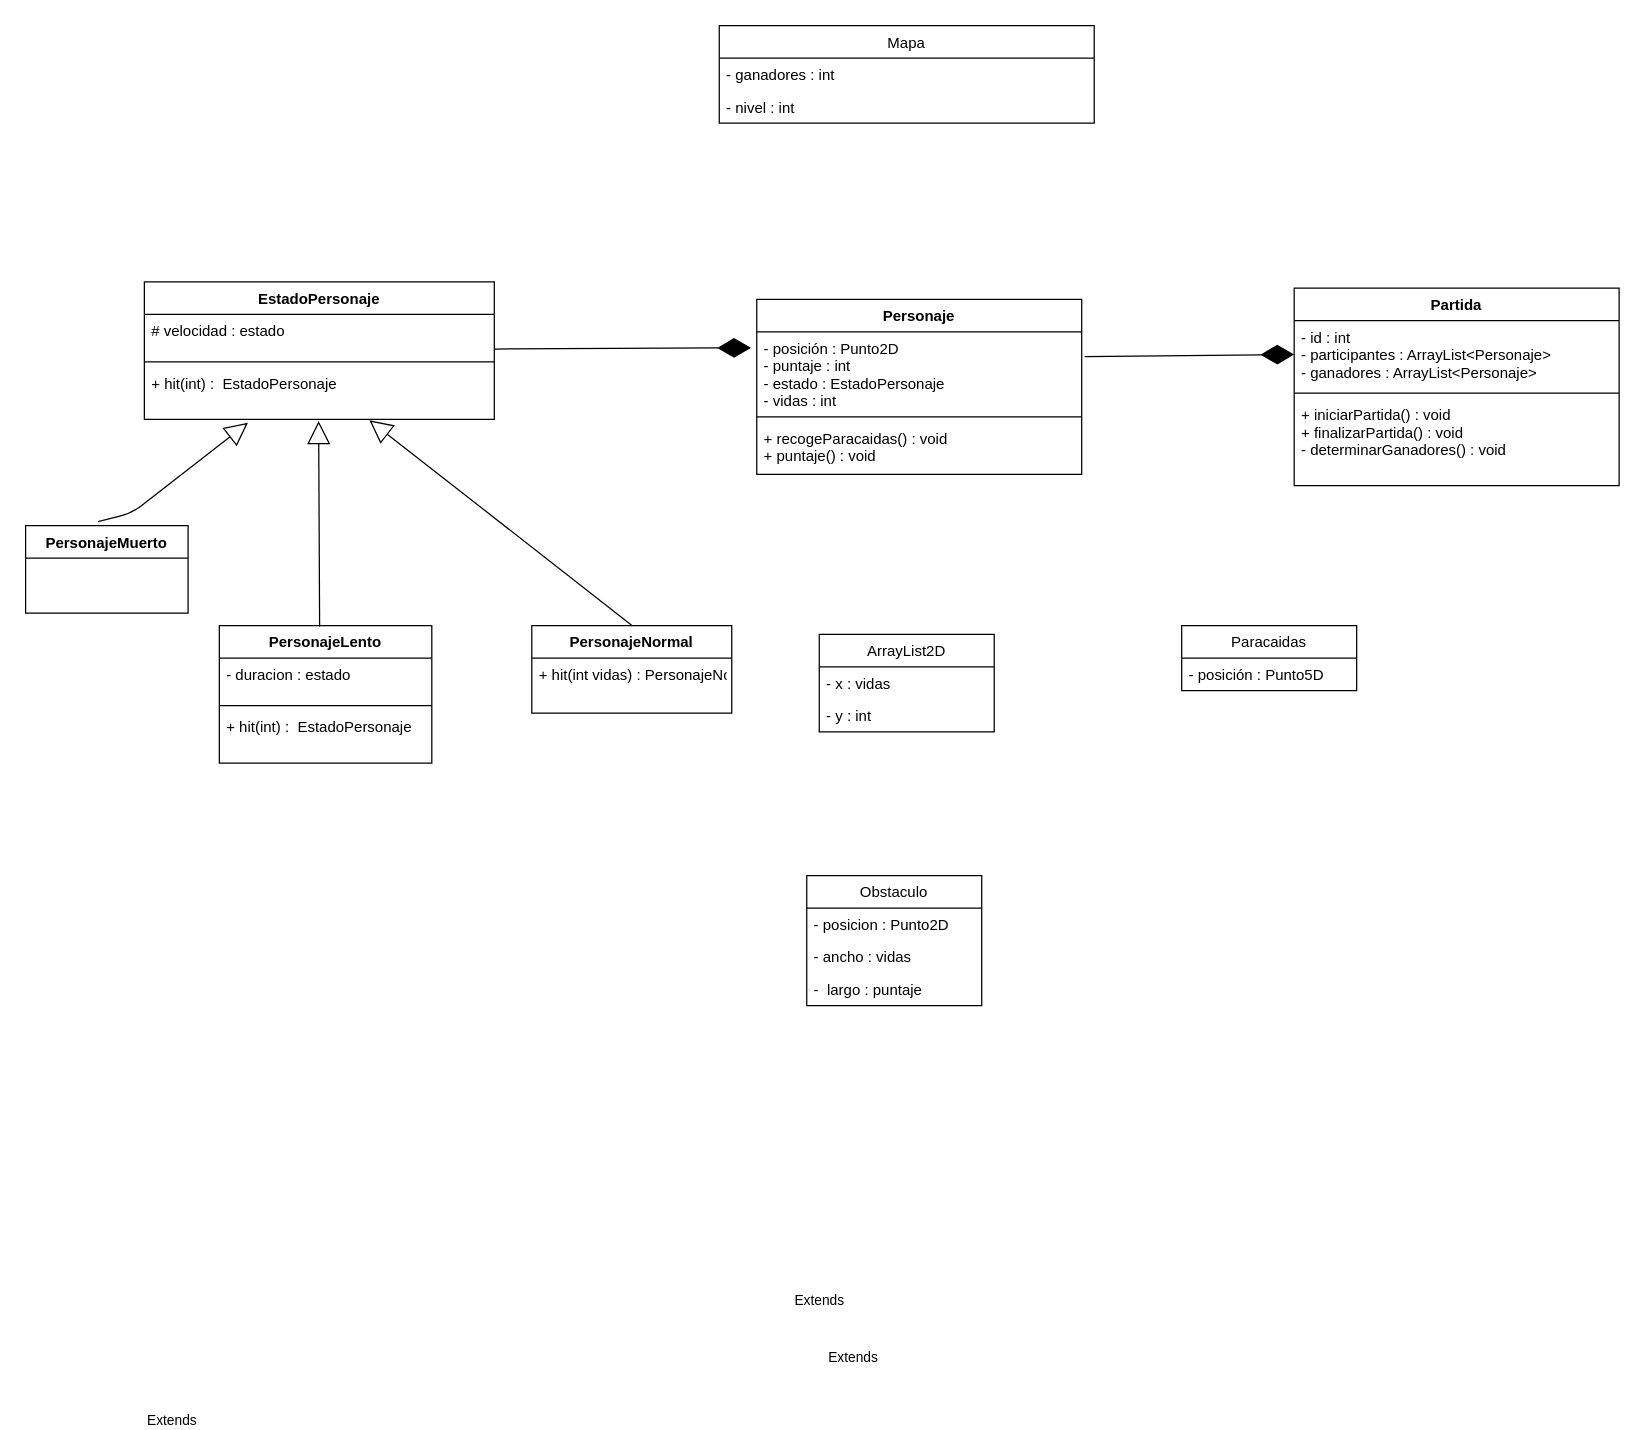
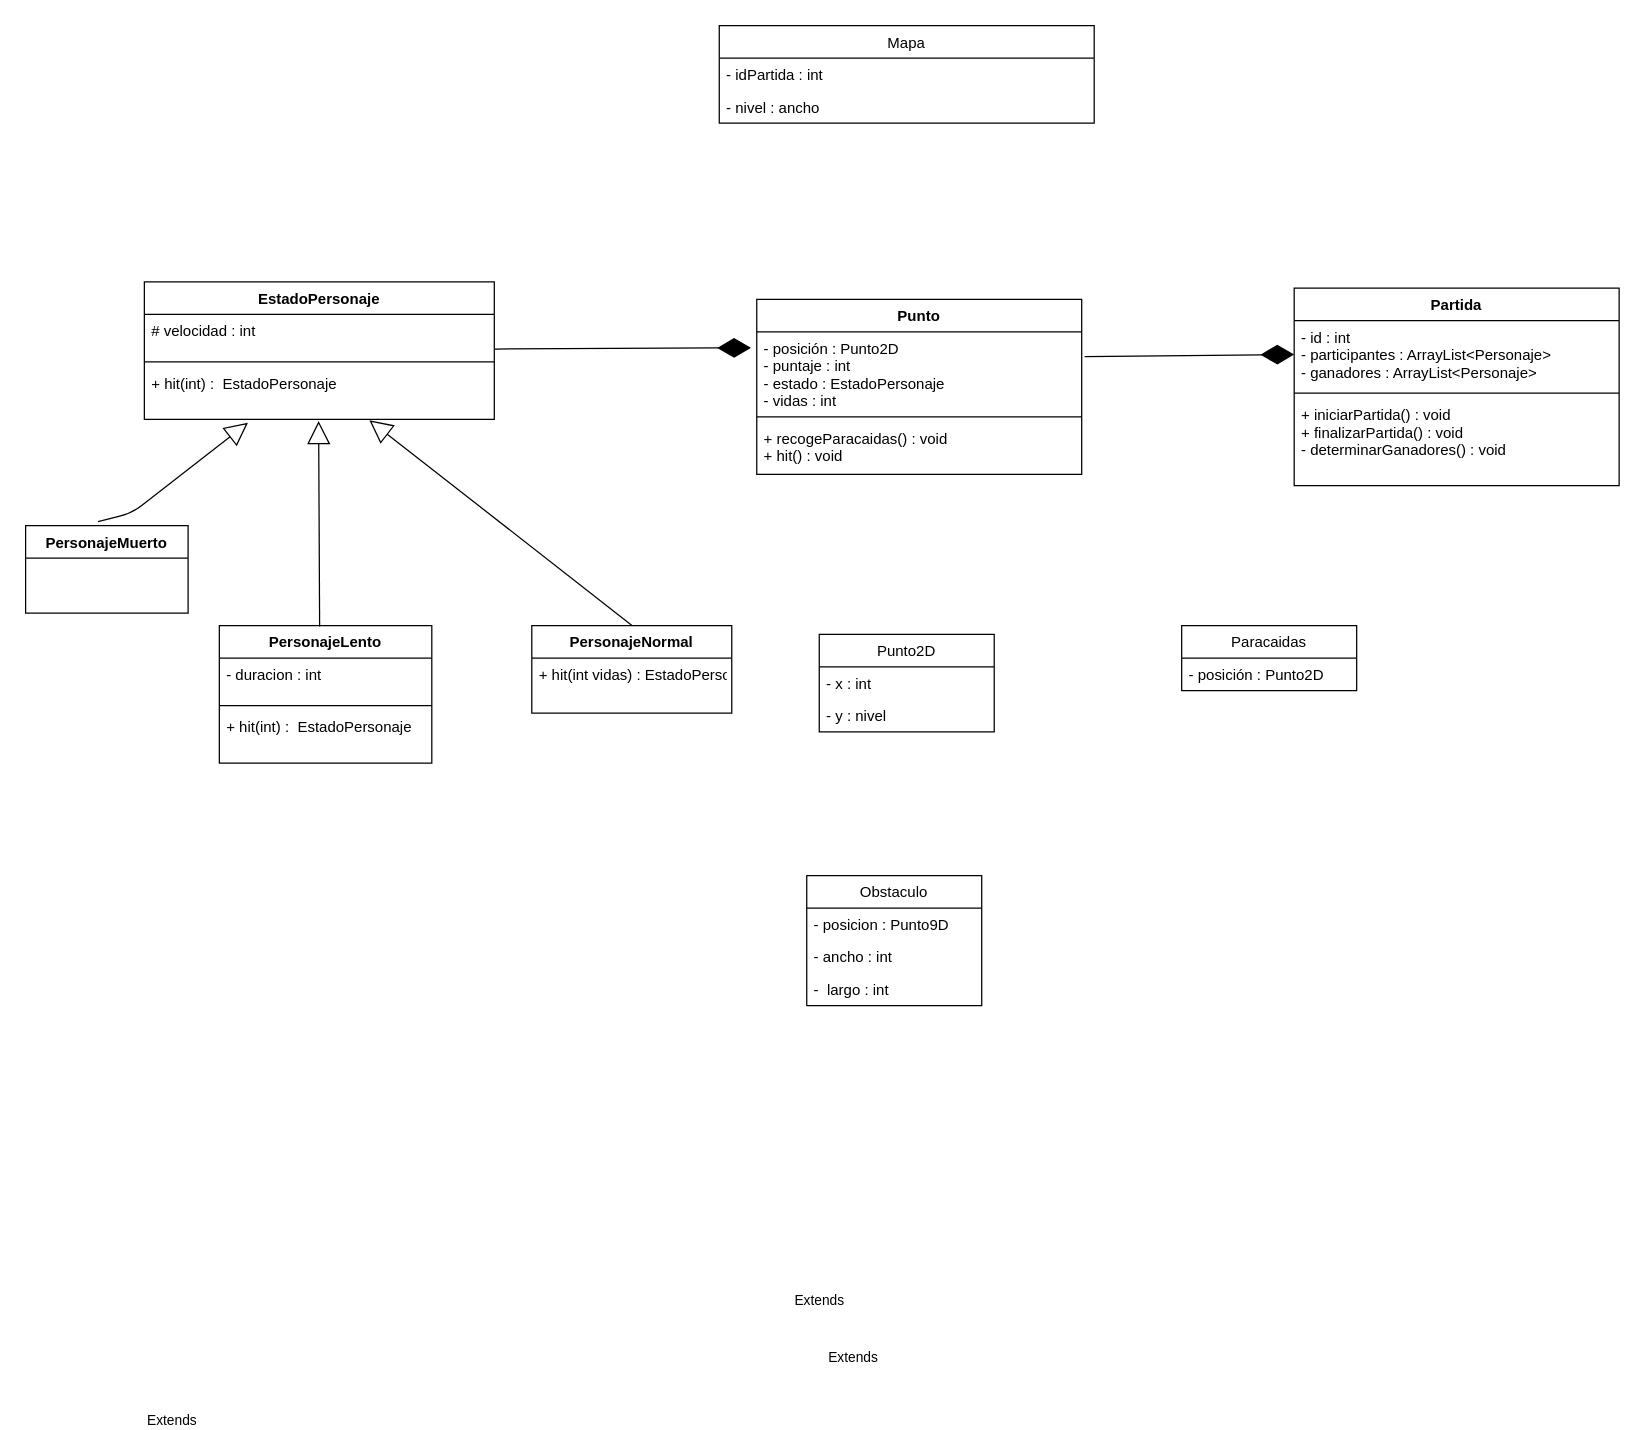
  <mxCell id="0" />
  <mxCell id="1" parent="0" />
- <mxCell id="2" value="Personaje" style="swimlane;fontStyle=1;align=center;verticalAlign=top;childLayout=stackLayout;horizontal=1;startSize=26;horizontalStack=0;resizeParent=1;resizeParentMax=0;resizeLast=0;collapsible=1;marginBottom=0;" vertex="1" parent="1"><mxGeometry x="605" y="239" width="260" height="140" as="geometry" /></mxCell>
+ <mxCell id="2" value="Punto" style="swimlane;fontStyle=1;align=center;verticalAlign=top;childLayout=stackLayout;horizontal=1;startSize=26;horizontalStack=0;resizeParent=1;resizeParentMax=0;resizeLast=0;collapsible=1;marginBottom=0;" vertex="1" parent="1"><mxGeometry x="605" y="239" width="260" height="140" as="geometry" /></mxCell>
  <mxCell id="3" value="- posición : Punto2D&#10;- puntaje : int&#10;- estado : EstadoPersonaje&#10;- vidas : int" style="text;strokeColor=none;fillColor=none;align=left;verticalAlign=top;spacingLeft=4;spacingRight=4;overflow=hidden;rotatable=0;points=[[0,0.5],[1,0.5]];portConstraint=eastwest;" vertex="1" parent="2"><mxGeometry y="26" width="260" height="64" as="geometry" /></mxCell>
  <mxCell id="4" value="" style="line;strokeWidth=1;fillColor=none;align=left;verticalAlign=middle;spacingTop=-1;spacingLeft=3;spacingRight=3;rotatable=0;labelPosition=right;points=[];portConstraint=eastwest;" vertex="1" parent="2"><mxGeometry y="90" width="260" height="8" as="geometry" /></mxCell>
- <mxCell id="5" value="+ recogeParacaidas() : void&#10;+ puntaje() : void" style="text;strokeColor=none;fillColor=none;align=left;verticalAlign=top;spacingLeft=4;spacingRight=4;overflow=hidden;rotatable=0;points=[[0,0.5],[1,0.5]];portConstraint=eastwest;" vertex="1" parent="2"><mxGeometry y="98" width="260" height="42" as="geometry" /></mxCell>
- <mxCell id="6" value="ArrayList2D" style="swimlane;fontStyle=0;childLayout=stackLayout;horizontal=1;startSize=26;fillColor=none;horizontalStack=0;resizeParent=1;resizeParentMax=0;resizeLast=0;collapsible=1;marginBottom=0;" vertex="1" parent="1"><mxGeometry x="655" y="507" width="140" height="78" as="geometry" /></mxCell>
- <mxCell id="7" value="- x : vidas" style="text;strokeColor=none;fillColor=none;align=left;verticalAlign=top;spacingLeft=4;spacingRight=4;overflow=hidden;rotatable=0;points=[[0,0.5],[1,0.5]];portConstraint=eastwest;" vertex="1" parent="6"><mxGeometry y="26" width="140" height="26" as="geometry" /></mxCell>
- <mxCell id="8" value="- y : int" style="text;strokeColor=none;fillColor=none;align=left;verticalAlign=top;spacingLeft=4;spacingRight=4;overflow=hidden;rotatable=0;points=[[0,0.5],[1,0.5]];portConstraint=eastwest;" vertex="1" parent="6"><mxGeometry y="52" width="140" height="26" as="geometry" /></mxCell>
+ <mxCell id="5" value="+ recogeParacaidas() : void&#10;+ hit() : void" style="text;strokeColor=none;fillColor=none;align=left;verticalAlign=top;spacingLeft=4;spacingRight=4;overflow=hidden;rotatable=0;points=[[0,0.5],[1,0.5]];portConstraint=eastwest;" vertex="1" parent="2"><mxGeometry y="98" width="260" height="42" as="geometry" /></mxCell>
+ <mxCell id="6" value="Punto2D" style="swimlane;fontStyle=0;childLayout=stackLayout;horizontal=1;startSize=26;fillColor=none;horizontalStack=0;resizeParent=1;resizeParentMax=0;resizeLast=0;collapsible=1;marginBottom=0;" vertex="1" parent="1"><mxGeometry x="655" y="507" width="140" height="78" as="geometry" /></mxCell>
+ <mxCell id="7" value="- x : int" style="text;strokeColor=none;fillColor=none;align=left;verticalAlign=top;spacingLeft=4;spacingRight=4;overflow=hidden;rotatable=0;points=[[0,0.5],[1,0.5]];portConstraint=eastwest;" vertex="1" parent="6"><mxGeometry y="26" width="140" height="26" as="geometry" /></mxCell>
+ <mxCell id="8" value="- y : nivel" style="text;strokeColor=none;fillColor=none;align=left;verticalAlign=top;spacingLeft=4;spacingRight=4;overflow=hidden;rotatable=0;points=[[0,0.5],[1,0.5]];portConstraint=eastwest;" vertex="1" parent="6"><mxGeometry y="52" width="140" height="26" as="geometry" /></mxCell>
  <mxCell id="9" value="Paracaidas" style="swimlane;fontStyle=0;childLayout=stackLayout;horizontal=1;startSize=26;fillColor=none;horizontalStack=0;resizeParent=1;resizeParentMax=0;resizeLast=0;collapsible=1;marginBottom=0;" vertex="1" parent="1"><mxGeometry x="945" y="500" width="140" height="52" as="geometry" /></mxCell>
- <mxCell id="10" value="- posición : Punto5D" style="text;strokeColor=none;fillColor=none;align=left;verticalAlign=top;spacingLeft=4;spacingRight=4;overflow=hidden;rotatable=0;points=[[0,0.5],[1,0.5]];portConstraint=eastwest;" vertex="1" parent="9"><mxGeometry y="26" width="140" height="26" as="geometry" /></mxCell>
+ <mxCell id="10" value="- posición : Punto2D" style="text;strokeColor=none;fillColor=none;align=left;verticalAlign=top;spacingLeft=4;spacingRight=4;overflow=hidden;rotatable=0;points=[[0,0.5],[1,0.5]];portConstraint=eastwest;" vertex="1" parent="9"><mxGeometry y="26" width="140" height="26" as="geometry" /></mxCell>
  <mxCell id="11" value="Obstaculo" style="swimlane;fontStyle=0;childLayout=stackLayout;horizontal=1;startSize=26;fillColor=none;horizontalStack=0;resizeParent=1;resizeParentMax=0;resizeLast=0;collapsible=1;marginBottom=0;" vertex="1" parent="1"><mxGeometry x="645" y="700" width="140" height="104" as="geometry" /></mxCell>
- <mxCell id="12" value="- posicion : Punto2D" style="text;strokeColor=none;fillColor=none;align=left;verticalAlign=top;spacingLeft=4;spacingRight=4;overflow=hidden;rotatable=0;points=[[0,0.5],[1,0.5]];portConstraint=eastwest;" vertex="1" parent="11"><mxGeometry y="26" width="140" height="26" as="geometry" /></mxCell>
- <mxCell id="13" value="- ancho : vidas" style="text;strokeColor=none;fillColor=none;align=left;verticalAlign=top;spacingLeft=4;spacingRight=4;overflow=hidden;rotatable=0;points=[[0,0.5],[1,0.5]];portConstraint=eastwest;" vertex="1" parent="11"><mxGeometry y="52" width="140" height="26" as="geometry" /></mxCell>
- <mxCell id="14" value="-  largo : puntaje" style="text;strokeColor=none;fillColor=none;align=left;verticalAlign=top;spacingLeft=4;spacingRight=4;overflow=hidden;rotatable=0;points=[[0,0.5],[1,0.5]];portConstraint=eastwest;" vertex="1" parent="11"><mxGeometry y="78" width="140" height="26" as="geometry" /></mxCell>
+ <mxCell id="12" value="- posicion : Punto9D" style="text;strokeColor=none;fillColor=none;align=left;verticalAlign=top;spacingLeft=4;spacingRight=4;overflow=hidden;rotatable=0;points=[[0,0.5],[1,0.5]];portConstraint=eastwest;" vertex="1" parent="11"><mxGeometry y="26" width="140" height="26" as="geometry" /></mxCell>
+ <mxCell id="13" value="- ancho : int" style="text;strokeColor=none;fillColor=none;align=left;verticalAlign=top;spacingLeft=4;spacingRight=4;overflow=hidden;rotatable=0;points=[[0,0.5],[1,0.5]];portConstraint=eastwest;" vertex="1" parent="11"><mxGeometry y="52" width="140" height="26" as="geometry" /></mxCell>
+ <mxCell id="14" value="-  largo : int" style="text;strokeColor=none;fillColor=none;align=left;verticalAlign=top;spacingLeft=4;spacingRight=4;overflow=hidden;rotatable=0;points=[[0,0.5],[1,0.5]];portConstraint=eastwest;" vertex="1" parent="11"><mxGeometry y="78" width="140" height="26" as="geometry" /></mxCell>
  <mxCell id="15" value="Mapa" style="swimlane;fontStyle=0;childLayout=stackLayout;horizontal=1;startSize=26;fillColor=none;horizontalStack=0;resizeParent=1;resizeParentMax=0;resizeLast=0;collapsible=1;marginBottom=0;" vertex="1" parent="1"><mxGeometry x="575" y="20" width="300" height="78" as="geometry" /></mxCell>
- <mxCell id="16" value="- ganadores : int" style="text;strokeColor=none;fillColor=none;align=left;verticalAlign=top;spacingLeft=4;spacingRight=4;overflow=hidden;rotatable=0;points=[[0,0.5],[1,0.5]];portConstraint=eastwest;" vertex="1" parent="15"><mxGeometry y="26" width="300" height="26" as="geometry" /></mxCell>
- <mxCell id="17" value="- nivel : int" style="text;strokeColor=none;fillColor=none;align=left;verticalAlign=top;spacingLeft=4;spacingRight=4;overflow=hidden;rotatable=0;points=[[0,0.5],[1,0.5]];portConstraint=eastwest;" vertex="1" parent="15"><mxGeometry y="52" width="300" height="26" as="geometry" /></mxCell>
+ <mxCell id="16" value="- idPartida : int" style="text;strokeColor=none;fillColor=none;align=left;verticalAlign=top;spacingLeft=4;spacingRight=4;overflow=hidden;rotatable=0;points=[[0,0.5],[1,0.5]];portConstraint=eastwest;" vertex="1" parent="15"><mxGeometry y="26" width="300" height="26" as="geometry" /></mxCell>
+ <mxCell id="17" value="- nivel : ancho" style="text;strokeColor=none;fillColor=none;align=left;verticalAlign=top;spacingLeft=4;spacingRight=4;overflow=hidden;rotatable=0;points=[[0,0.5],[1,0.5]];portConstraint=eastwest;" vertex="1" parent="15"><mxGeometry y="52" width="300" height="26" as="geometry" /></mxCell>
  <mxCell id="18" value="Partida" style="swimlane;fontStyle=1;align=center;verticalAlign=top;childLayout=stackLayout;horizontal=1;startSize=26;horizontalStack=0;resizeParent=1;resizeParentMax=0;resizeLast=0;collapsible=1;marginBottom=0;" vertex="1" parent="1"><mxGeometry x="1035" y="230" width="260" height="158" as="geometry" /></mxCell>
  <mxCell id="19" value="- id : int&#10;- participantes : ArrayList&lt;Personaje&gt;&#10;- ganadores : ArrayList&lt;Personaje&gt;" style="text;strokeColor=none;fillColor=none;align=left;verticalAlign=top;spacingLeft=4;spacingRight=4;overflow=hidden;rotatable=0;points=[[0,0.5],[1,0.5]];portConstraint=eastwest;" vertex="1" parent="18"><mxGeometry y="26" width="260" height="54" as="geometry" /></mxCell>
  <mxCell id="20" value="" style="line;strokeWidth=1;fillColor=none;align=left;verticalAlign=middle;spacingTop=-1;spacingLeft=3;spacingRight=3;rotatable=0;labelPosition=right;points=[];portConstraint=eastwest;" vertex="1" parent="18"><mxGeometry y="80" width="260" height="8" as="geometry" /></mxCell>
  <mxCell id="21" value="+ iniciarPartida() : void&#10;+ finalizarPartida() : void&#10;- determinarGanadores() : void" style="text;strokeColor=none;fillColor=none;align=left;verticalAlign=top;spacingLeft=4;spacingRight=4;overflow=hidden;rotatable=0;points=[[0,0.5],[1,0.5]];portConstraint=eastwest;" vertex="1" parent="18"><mxGeometry y="88" width="260" height="70" as="geometry" /></mxCell>
  <mxCell id="22" value="EstadoPersonaje" style="swimlane;fontStyle=1;align=center;verticalAlign=top;childLayout=stackLayout;horizontal=1;startSize=26;horizontalStack=0;resizeParent=1;resizeParentMax=0;resizeLast=0;collapsible=1;marginBottom=0;" vertex="1" parent="1"><mxGeometry x="115" y="225" width="280" height="110" as="geometry" /></mxCell>
- <mxCell id="23" value="# velocidad : estado&#10;" style="text;strokeColor=none;fillColor=none;align=left;verticalAlign=top;spacingLeft=4;spacingRight=4;overflow=hidden;rotatable=0;points=[[0,0.5],[1,0.5]];portConstraint=eastwest;" vertex="1" parent="22"><mxGeometry y="26" width="280" height="34" as="geometry" /></mxCell>
+ <mxCell id="23" value="# velocidad : int&#10;" style="text;strokeColor=none;fillColor=none;align=left;verticalAlign=top;spacingLeft=4;spacingRight=4;overflow=hidden;rotatable=0;points=[[0,0.5],[1,0.5]];portConstraint=eastwest;" vertex="1" parent="22"><mxGeometry y="26" width="280" height="34" as="geometry" /></mxCell>
  <mxCell id="24" value="" style="line;strokeWidth=1;fillColor=none;align=left;verticalAlign=middle;spacingTop=-1;spacingLeft=3;spacingRight=3;rotatable=0;labelPosition=right;points=[];portConstraint=eastwest;" vertex="1" parent="22"><mxGeometry y="60" width="280" height="8" as="geometry" /></mxCell>
  <mxCell id="25" value="+ hit(int) :  EstadoPersonaje" style="text;strokeColor=none;fillColor=none;align=left;verticalAlign=top;spacingLeft=4;spacingRight=4;overflow=hidden;rotatable=0;points=[[0,0.5],[1,0.5]];portConstraint=eastwest;" vertex="1" parent="22"><mxGeometry y="68" width="280" height="42" as="geometry" /></mxCell>
  <mxCell id="26" value="PersonajeNormal" style="swimlane;fontStyle=1;align=center;verticalAlign=top;childLayout=stackLayout;horizontal=1;startSize=26;horizontalStack=0;resizeParent=1;resizeParentMax=0;resizeLast=0;collapsible=1;marginBottom=0;" vertex="1" parent="1"><mxGeometry x="425" y="500" width="160" height="70" as="geometry" /></mxCell>
- <mxCell id="27" value="+ hit(int vidas) : PersonajeNormal" style="text;strokeColor=none;fillColor=none;align=left;verticalAlign=top;spacingLeft=4;spacingRight=4;overflow=hidden;rotatable=0;points=[[0,0.5],[1,0.5]];portConstraint=eastwest;" vertex="1" parent="26"><mxGeometry y="26" width="160" height="44" as="geometry" /></mxCell>
+ <mxCell id="27" value="+ hit(int vidas) : EstadoPersonaje" style="text;strokeColor=none;fillColor=none;align=left;verticalAlign=top;spacingLeft=4;spacingRight=4;overflow=hidden;rotatable=0;points=[[0,0.5],[1,0.5]];portConstraint=eastwest;" vertex="1" parent="26"><mxGeometry y="26" width="160" height="44" as="geometry" /></mxCell>
  <mxCell id="28" value="PersonajeMuerto" style="swimlane;fontStyle=1;align=center;verticalAlign=top;childLayout=stackLayout;horizontal=1;startSize=26;horizontalStack=0;resizeParent=1;resizeParentMax=0;resizeLast=0;collapsible=1;marginBottom=0;" vertex="1" parent="1"><mxGeometry x="20" y="420" width="130" height="70" as="geometry" /></mxCell>
  <mxCell id="29" value="PersonajeLento" style="swimlane;fontStyle=1;align=center;verticalAlign=top;childLayout=stackLayout;horizontal=1;startSize=26;horizontalStack=0;resizeParent=1;resizeParentMax=0;resizeLast=0;collapsible=1;marginBottom=0;" vertex="1" parent="1"><mxGeometry x="175" y="500" width="170" height="110" as="geometry" /></mxCell>
- <mxCell id="30" value="- duracion : estado" style="text;strokeColor=none;fillColor=none;align=left;verticalAlign=top;spacingLeft=4;spacingRight=4;overflow=hidden;rotatable=0;points=[[0,0.5],[1,0.5]];portConstraint=eastwest;" vertex="1" parent="29"><mxGeometry y="26" width="170" height="34" as="geometry" /></mxCell>
+ <mxCell id="30" value="- duracion : int" style="text;strokeColor=none;fillColor=none;align=left;verticalAlign=top;spacingLeft=4;spacingRight=4;overflow=hidden;rotatable=0;points=[[0,0.5],[1,0.5]];portConstraint=eastwest;" vertex="1" parent="29"><mxGeometry y="26" width="170" height="34" as="geometry" /></mxCell>
  <mxCell id="31" value="" style="line;strokeWidth=1;fillColor=none;align=left;verticalAlign=middle;spacingTop=-1;spacingLeft=3;spacingRight=3;rotatable=0;labelPosition=right;points=[];portConstraint=eastwest;" vertex="1" parent="29"><mxGeometry y="60" width="170" height="8" as="geometry" /></mxCell>
  <mxCell id="32" value="+ hit(int) :  EstadoPersonaje" style="text;strokeColor=none;fillColor=none;align=left;verticalAlign=top;spacingLeft=4;spacingRight=4;overflow=hidden;rotatable=0;points=[[0,0.5],[1,0.5]];portConstraint=eastwest;" vertex="1" parent="29"><mxGeometry y="68" width="170" height="42" as="geometry" /></mxCell>
  <mxCell id="33" value="Extends" style="endArrow=block;endSize=16;endFill=0;html=1;exitX=0.472;exitY=0.006;exitDx=0;exitDy=0;exitPerimeter=0;entryX=0.498;entryY=1.031;entryDx=0;entryDy=0;entryPerimeter=0;" edge="1" parent="1" source="29" target="25"><mxGeometry x="-1" y="-671" width="160" relative="1" as="geometry"><mxPoint x="235" y="440" as="sourcePoint" /><mxPoint x="395" y="440" as="targetPoint" /><Array as="points" /><mxPoint x="-271" y="543" as="offset" /></mxGeometry></mxCell>
  <mxCell id="34" value="Extends" style="endArrow=block;endSize=16;endFill=0;html=1;exitX=0.472;exitY=0.006;exitDx=0;exitDy=0;exitPerimeter=0;entryX=0.643;entryY=1.015;entryDx=0;entryDy=0;entryPerimeter=0;" edge="1" parent="1" target="25"><mxGeometry x="-1" y="604" width="160" relative="1" as="geometry"><mxPoint x="505.4" y="500" as="sourcePoint" /><mxPoint x="504.6" y="330.642" as="targetPoint" /><Array as="points" /><mxPoint x="548" y="110" as="offset" /></mxGeometry></mxCell>
  <mxCell id="35" value="Extends" style="endArrow=block;endSize=16;endFill=0;html=1;exitX=0.446;exitY=-0.045;exitDx=0;exitDy=0;exitPerimeter=0;entryX=0.296;entryY=1.064;entryDx=0;entryDy=0;entryPerimeter=0;" edge="1" parent="1" source="28" target="25"><mxGeometry x="-1" y="-492" width="160" relative="1" as="geometry"><mxPoint x="140.18" y="439.37" as="sourcePoint" /><mxPoint x="-70.18" y="270" as="targetPoint" /><Array as="points"><mxPoint x="105" y="410" /></Array><mxPoint x="-62" y="242" as="offset" /></mxGeometry></mxCell>
  <mxCell id="36" value="" style="endArrow=diamondThin;endFill=1;endSize=24;html=1;exitX=1;exitY=0.814;exitDx=0;exitDy=0;exitPerimeter=0;entryX=-0.018;entryY=0.199;entryDx=0;entryDy=0;entryPerimeter=0;" edge="1" parent="1" source="23" target="3"><mxGeometry width="160" relative="1" as="geometry"><mxPoint x="405" y="264.41" as="sourcePoint" /><mxPoint x="601" y="283" as="targetPoint" /></mxGeometry></mxCell>
  <mxCell id="37" value="" style="endArrow=diamondThin;endFill=1;endSize=24;html=1;exitX=1.009;exitY=0.31;exitDx=0;exitDy=0;exitPerimeter=0;entryX=0;entryY=0.5;entryDx=0;entryDy=0;" edge="1" parent="1" source="3" target="19"><mxGeometry width="160" relative="1" as="geometry"><mxPoint x="875" y="190.936" as="sourcePoint" /><mxPoint x="1080.32" y="189.996" as="targetPoint" /></mxGeometry></mxCell>
